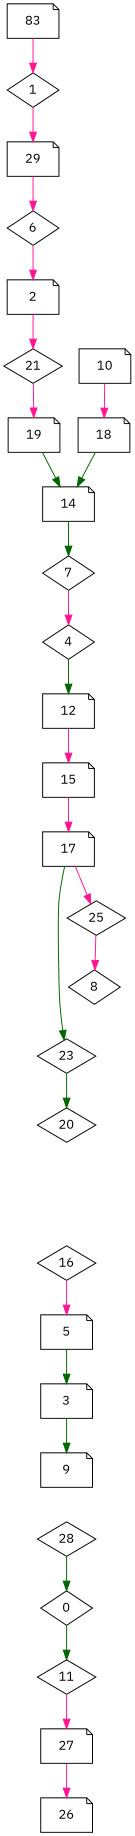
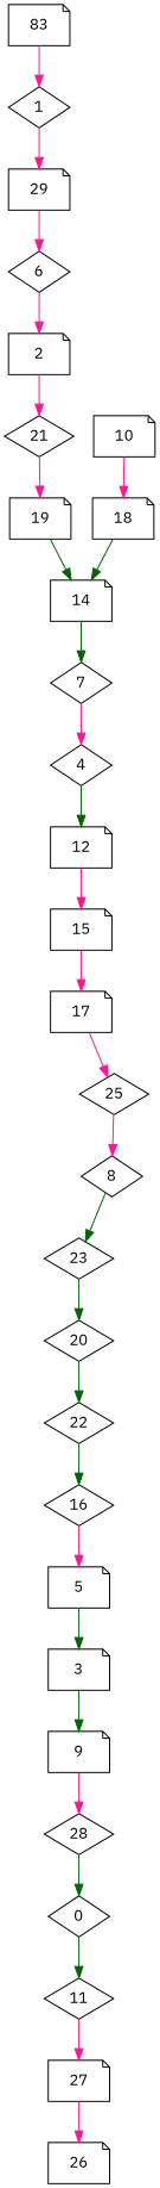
  digraph {
    fontname="IBM Plex Sans"
    node [fontname="IBM Plex Sans" shape=note]
    edge [color=deeppink fontname="IBM Plex Sans"]
    n1 [label=0 shape=diamond]
    n2 [label=11 shape=diamond]
    n3 [label=27]
    n4 [label=1 shape=diamond]
    n5 [label=29]
    n6 [label=6 shape=diamond]
    n7 [label=2]
    n8 [label=21 shape=diamond]
    n9 [label=19]
    n10 [label=3]
    n11 [label=9]
    n12 [label=28 shape=diamond]
    n13 [label=4 shape=diamond]
    n14 [label=12]
    n15 [label=15]
    n16 [label=5]
    n17 [label=7 shape=diamond]
    n18 [label=8 shape=diamond]
    n19 [label=23 shape=diamond]
    n20 [label=20 shape=diamond]
    n21 [label=10]
    n22 [label=18]
    n23 [label=14]
    n24 [label=26]
    n25 [label=17]
    n26 [label=83]
    n27 [label=25 shape=diamond]
    n28 [label=16 shape=diamond]
+   n29 [label=22 shape=diamond]
    n1 -> n2 [color=darkgreen]
    n2 -> n3
    n3 -> n24
    n4 -> n5
    n5 -> n6
    n6 -> n7
    n7 -> n8
    n8 -> n9
    n9 -> n23 [color=darkgreen]
    n10 -> n11 [color=darkgreen]
+   n11 -> n12
    n12 -> n1 [color=darkgreen]
    n13 -> n14 [color=darkgreen]
    n14 -> n15
    n15 -> n25
    n16 -> n10 [color=darkgreen]
    n17 -> n13
-   n25 -> n19 [color=darkgreen]
+   n18 -> n19 [color=darkgreen]
    n19 -> n20 [color=darkgreen]
+   n20 -> n29 [color=darkgreen]
    n21 -> n22
    n22 -> n23 [color=darkgreen]
    n23 -> n17 [color=darkgreen]
    n25 -> n27
    n26 -> n4
    n27 -> n18
    n28 -> n16
+   n29 -> n28 [color=darkgreen]
  }
